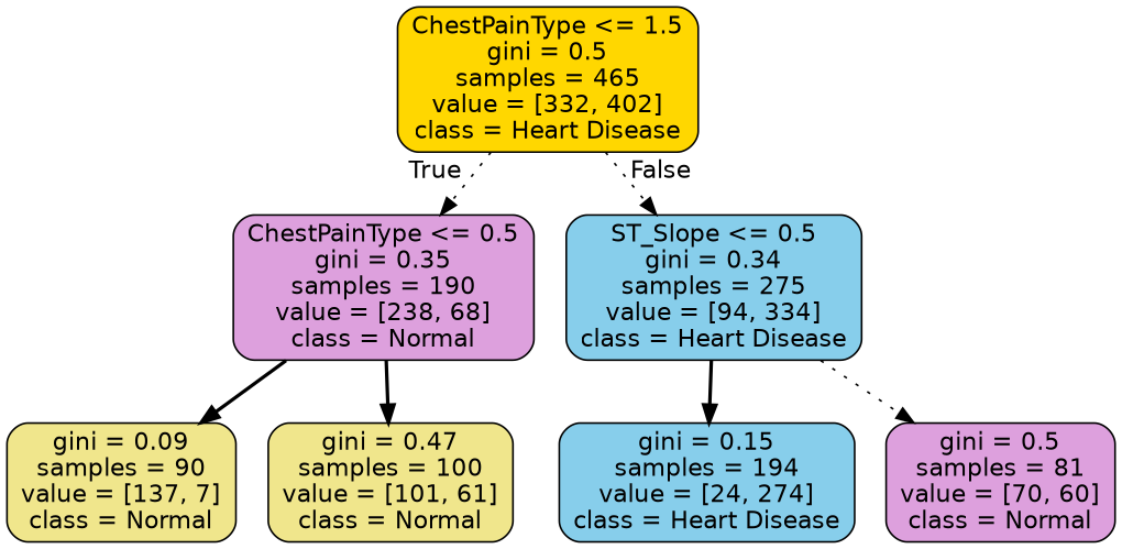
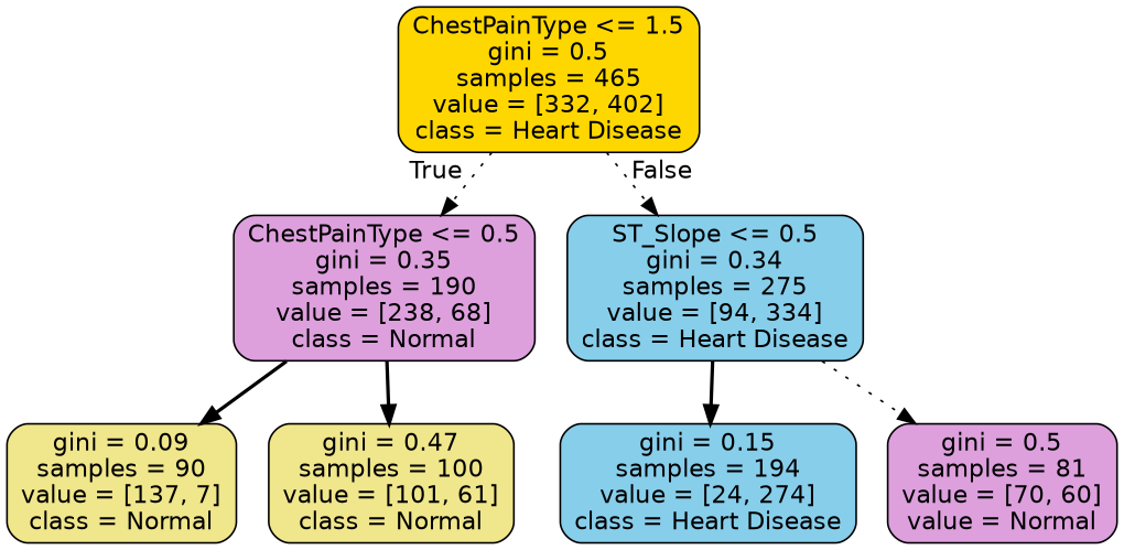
  digraph {
    node [color=black fillcolor=plum fontname=helvetica shape=box style="filled, rounded"]
    edge [fontname=helvetica style=dotted]
    n1 [fillcolor=gold label="ChestPainType <= 1.5\ngini = 0.5\nsamples = 465\nvalue = [332, 402]\nclass = Heart Disease"]
    n2 [label="ChestPainType <= 0.5\ngini = 0.35\nsamples = 190\nvalue = [238, 68]\nclass = Normal"]
    n3 [fillcolor=skyblue label="ST_Slope <= 0.5\ngini = 0.34\nsamples = 275\nvalue = [94, 334]\nclass = Heart Disease"]
    n4 [fillcolor=khaki label="gini = 0.09\nsamples = 90\nvalue = [137, 7]\nclass = Normal"]
    n5 [fillcolor=khaki label="gini = 0.47\nsamples = 100\nvalue = [101, 61]\nclass = Normal"]
    n6 [fillcolor=skyblue label="gini = 0.15\nsamples = 194\nvalue = [24, 274]\nclass = Heart Disease"]
-   n7 [label="gini = 0.5\nsamples = 81\nvalue = [70, 60]\nclass = Normal"]
+   n7 [label="gini = 0.5\nsamples = 81\nvalue = [70, 60]\nvalue = Normal"]
    n1 -> n2 [headlabel=True labelangle=45 labeldistance=2.5]
    n1 -> n3 [headlabel=False labelangle=-45 labeldistance=2.5]
    n2 -> n4 [style=bold]
    n2 -> n5 [style=bold]
    n3 -> n6 [style=bold]
    n3 -> n7
  }
